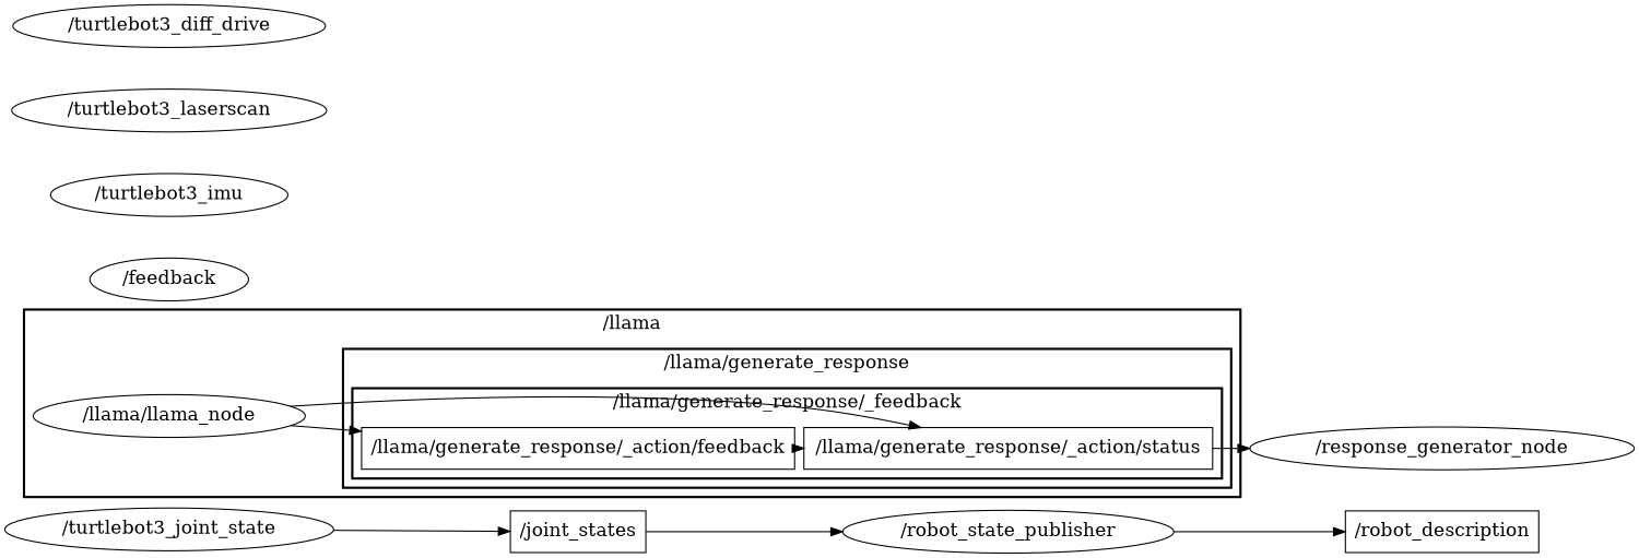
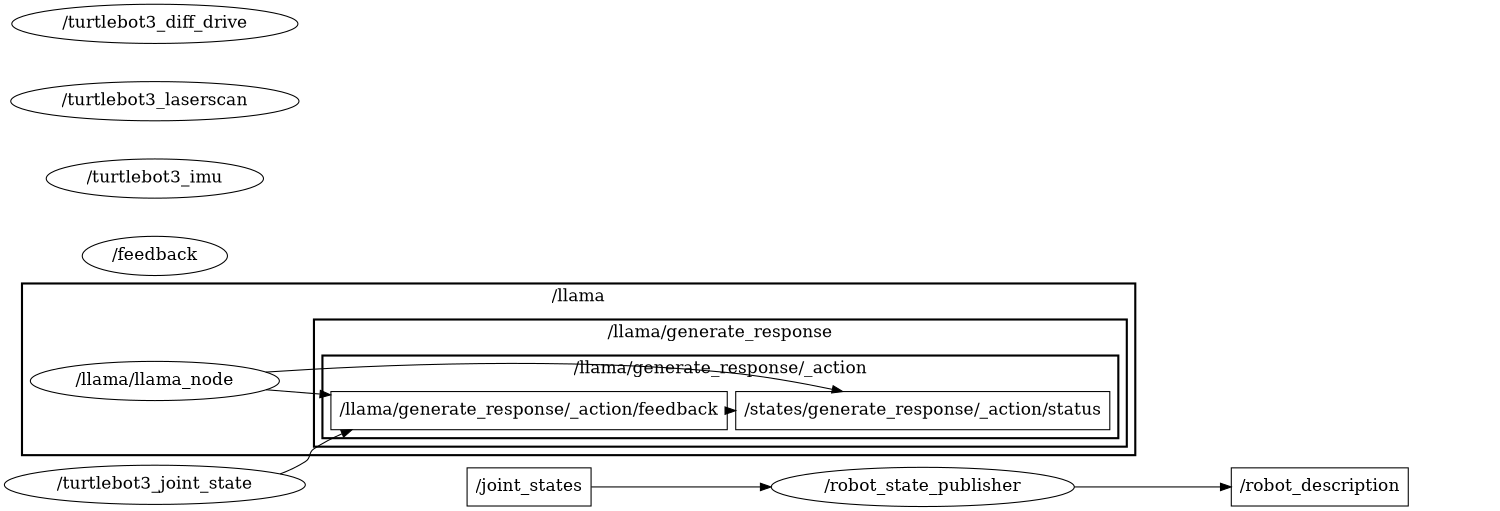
  digraph {
    compound=True
    fontsize=16
    nodesep=0.5
    rankdir=LR
    ranksep=0
    node [fontsize=16 shape=ellipse]
    edge [fontsize=16]
-   n1 [label="/llama/generate_response/_action/status" shape=box width=4.2083]
+   n1 [label="/states/generate_response/_action/status" shape=box width=4.2083]
    n2 [label="/llama/generate_response/_action/feedback" shape=box width=4.4861]
    n3 [label="/llama/llama_node" width=2.6178]
-   n4 [label="/response_generator_node" width=3.683]
    n5 [label="/robot_description" shape=box width=2.0278]
    n6 [label="/joint_states" shape=box width=1.4444]
    n7 [label="/robot_state_publisher" width=3.1775]
    n8 [label="/feedback" width=1.2818]
    n9 [label="/turtlebot3_joint_state" width=3.1775]
    n10 [label="/turtlebot3_imu" width=2.3109]
    n11 [label="/turtlebot3_laserscan" width=3.0331]
    n12 [label="/turtlebot3_diff_drive" width=3.0331]
    subgraph cluster_1 {
      label="/llama"
      style=bold
      n3
      subgraph cluster_2 {
        label="/llama/generate_response"
        style=bold
        subgraph cluster_3 {
-         label="/llama/generate_response/_feedback"
+         label="/llama/generate_response/_action"
          style=bold
          n1
          n2
        }
      }
    }
-   n1 -> n4
    n2 -> n1
    n3 -> n1
    n3 -> n2
    n6 -> n7
    n7 -> n5
-   n9 -> n6
+   n9 -> n2
  }
